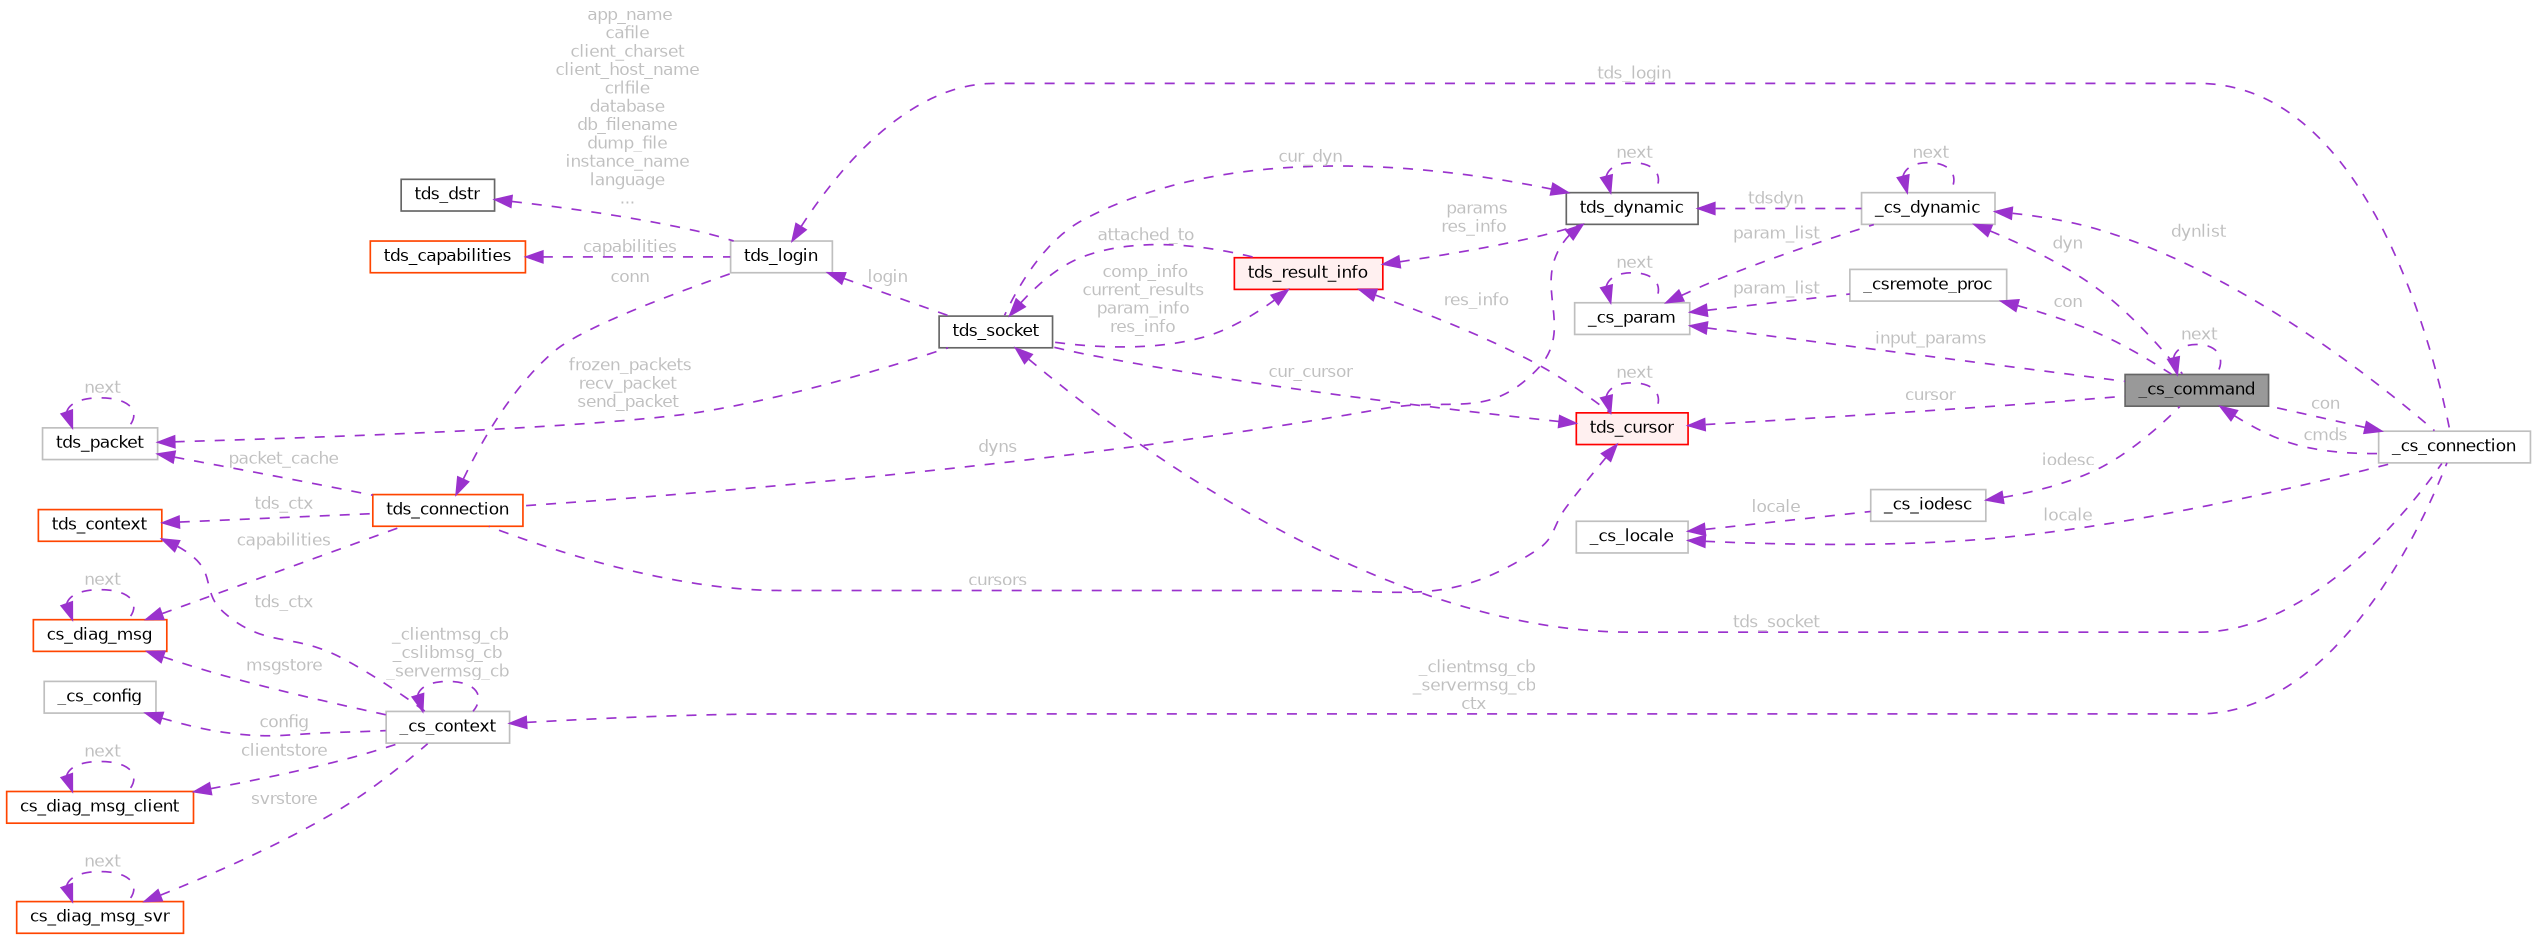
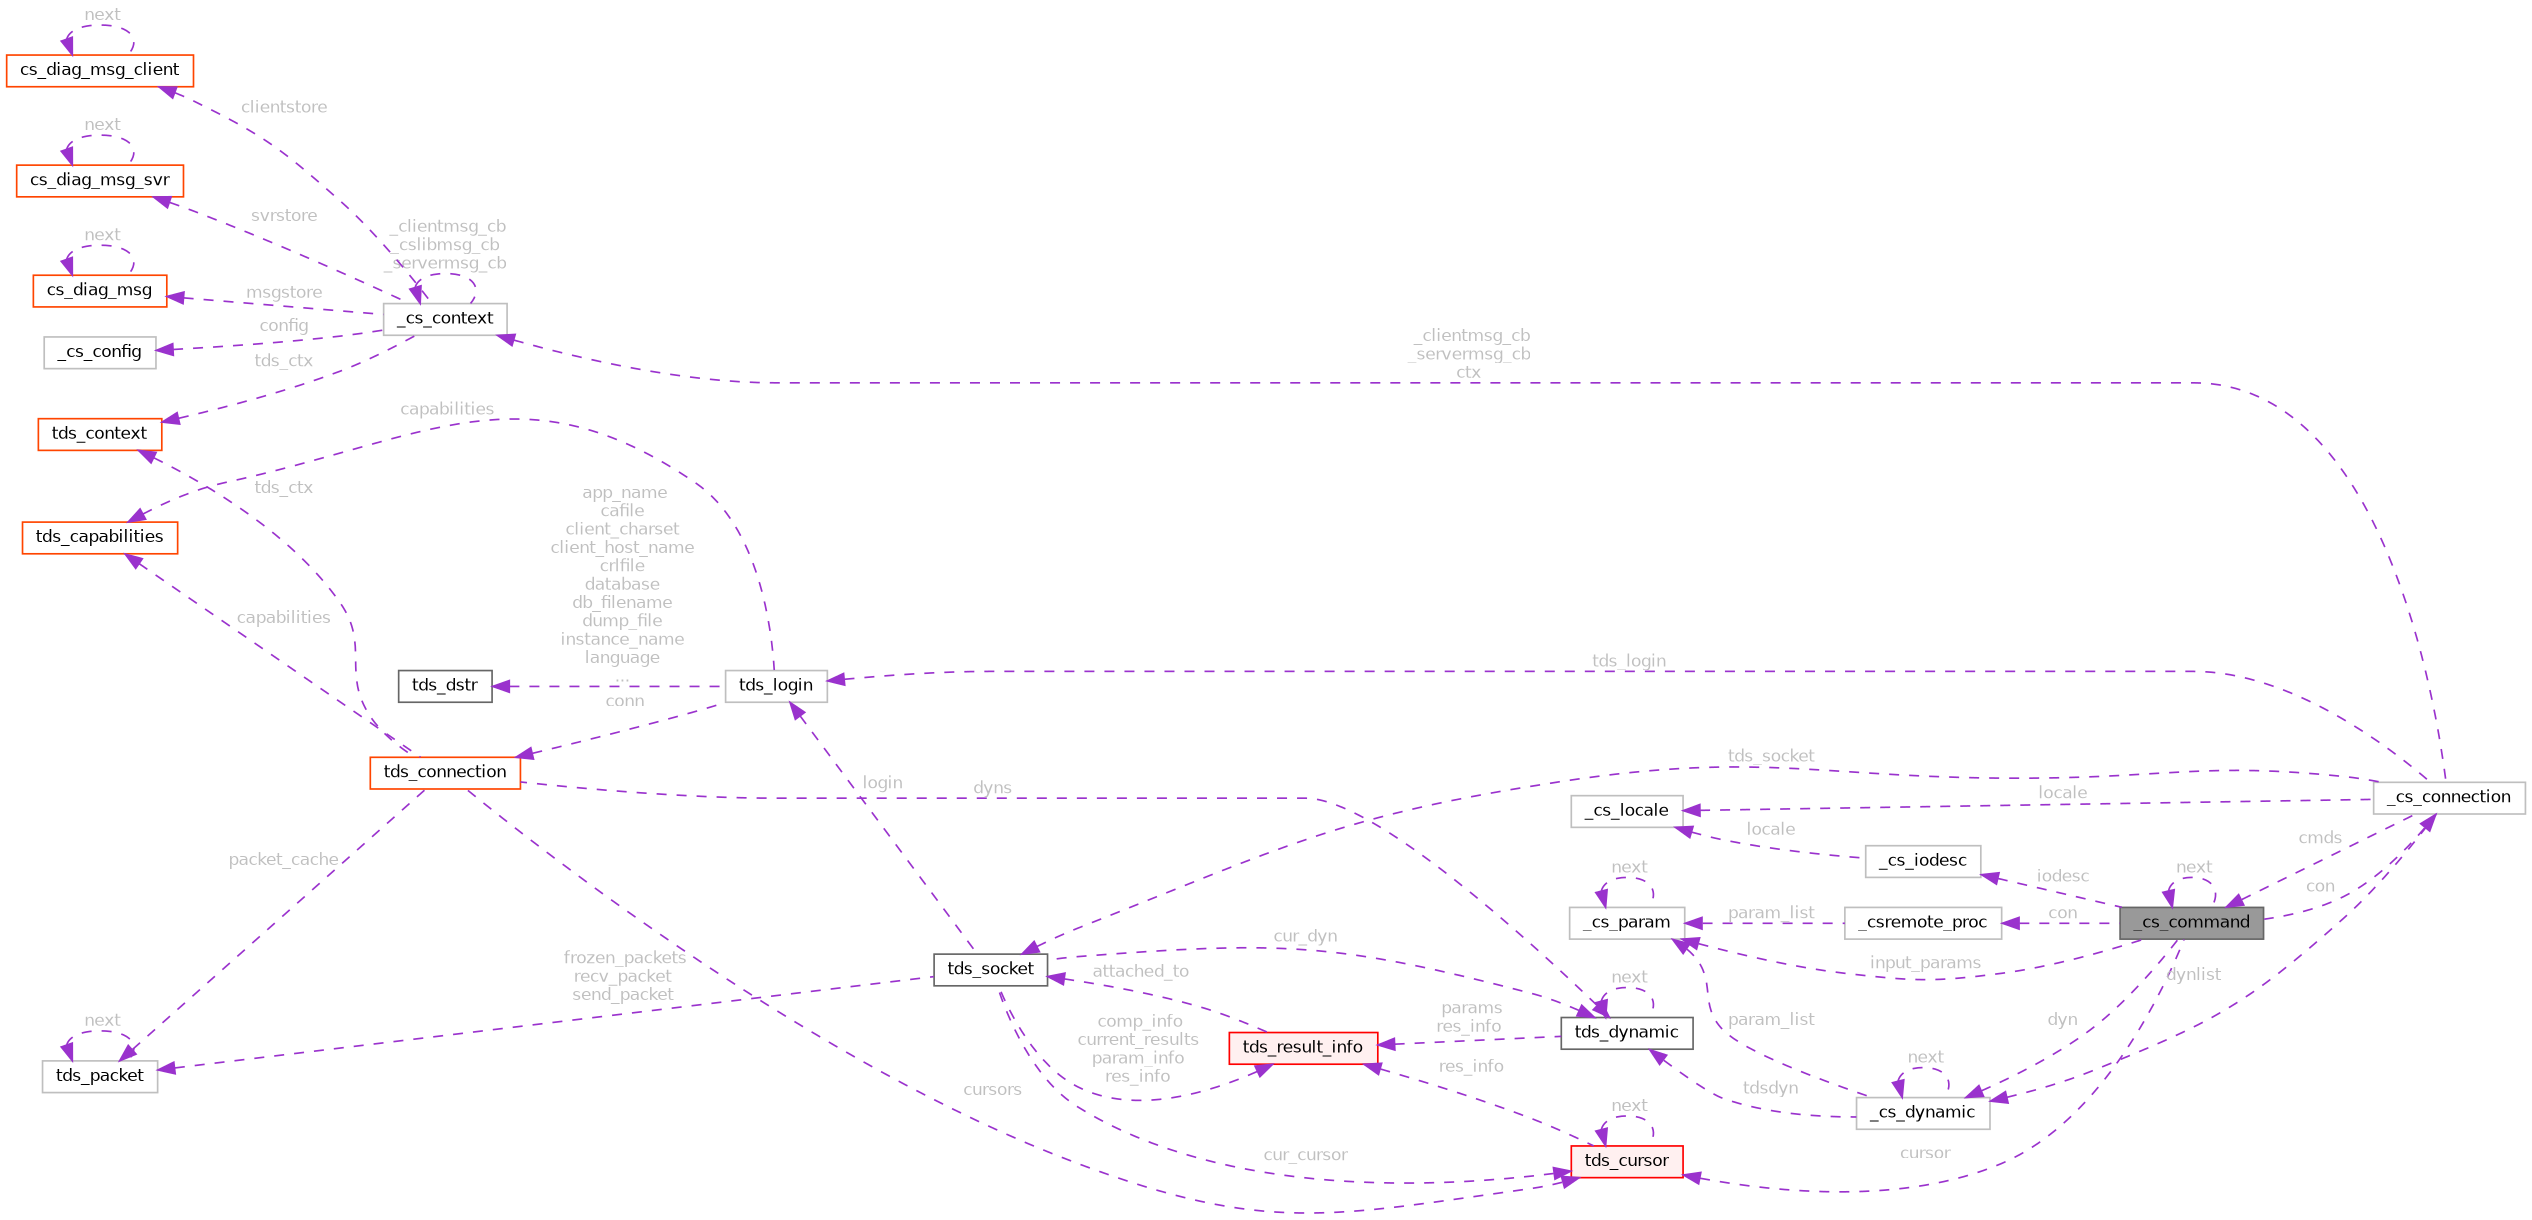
  digraph {
    rankdir=LR
    node [color=grey75 fillcolor=white fontname=Helvetica fontsize=10 shape=box style=filled]
    edge [color=darkorchid3 dir=back fontcolor=grey fontname=Helvetica fontsize=10 labelfontname=Helvetica labelfontsize=10 style=dashed]
    n1 [color=gray40 fillcolor=grey60 fontcolor=black height=0.2 label=_cs_command width=0.4]
    n2 [height=0.2 label=_cs_connection width=0.4]
    n3 [height=0.2 label=_cs_context width=0.4]
    n4 [color=orangered height=0.2 label=cs_diag_msg_client width=0.4]
    n5 [color=orangered height=0.2 label=cs_diag_msg_svr width=0.4]
    n6 [color=orangered height=0.2 label=cs_diag_msg width=0.4]
    n7 [color=orangered height=0.2 label=tds_context width=0.4]
    n8 [color=orangered height=0.2 label=tds_connection width=0.4]
    n9 [height=0.2 label=tds_login width=0.4]
    n10 [height=0.2 label=_cs_config width=0.4]
    n11 [color=gray40 height=0.2 label=tds_socket width=0.4]
    n12 [color=red fillcolor="#FFF0F0" height=0.2 label=tds_result_info width=0.4]
    n13 [color=gray40 height=0.2 label=tds_dstr width=0.4]
    n14 [color=orangered height=0.2 label=tds_capabilities width=0.4]
    n15 [color=red fillcolor="#FFF0F0" height=0.2 label=tds_cursor width=0.4]
    n16 [color=gray40 height=0.2 label=tds_dynamic width=0.4]
    n17 [height=0.2 label=_cs_dynamic width=0.4]
    n18 [height=0.2 label=tds_packet width=0.4]
    n19 [height=0.2 label=_cs_locale width=0.4]
    n20 [height=0.2 label=_cs_iodesc width=0.4]
    n21 [height=0.2 label=_cs_param width=0.4]
    n22 [height=0.2 label=_csremote_proc width=0.4]
    n1 -> n1 [label=" next"]
    n1 -> n2 [label=" cmds"]
    n2 -> n1 [label=" con"]
    n3 -> n2 [label=" _clientmsg_cb\n_servermsg_cb\nctx"]
    n3 -> n3 [label=" _clientmsg_cb\n_cslibmsg_cb\n_servermsg_cb"]
    n4 -> n3 [label=" clientstore"]
    n4 -> n4 [label=" next"]
    n5 -> n3 [label=" svrstore"]
    n5 -> n5 [label=" next"]
    n6 -> n3 [label=" msgstore"]
    n6 -> n6 [label=" next"]
    n7 -> n3 [label=" tds_ctx"]
    n7 -> n8 [label=" tds_ctx"]
    n8 -> n9 [label=" conn"]
    n9 -> n2 [label=" tds_login"]
    n9 -> n11 [label=" login"]
    n10 -> n3 [label=" config"]
    n11 -> n2 [label=" tds_socket"]
    n11 -> n12 [label=" attached_to"]
    n12 -> n11 [label=" comp_info\ncurrent_results\nparam_info\nres_info"]
    n12 -> n15 [label=" res_info"]
    n12 -> n16 [label=" params\nres_info"]
    n13 -> n9 [label=" app_name\ncafile\nclient_charset\nclient_host_name\ncrlfile\ndatabase\ndb_filename\ndump_file\ninstance_name\nlanguage\n..."]
-   n6 -> n8 [label=" capabilities"]
+   n14 -> n8 [label=" capabilities"]
    n14 -> n9 [label=" capabilities"]
    n15 -> n1 [label=" cursor"]
    n15 -> n8 [label=" cursors"]
    n15 -> n11 [label=" cur_cursor"]
    n15 -> n15 [label=" next"]
    n16 -> n8 [label=" dyns"]
    n16 -> n11 [label=" cur_dyn"]
    n16 -> n16 [label=" next"]
    n16 -> n17 [label=" tdsdyn"]
    n17 -> n1 [label=" dyn"]
    n17 -> n2 [label=" dynlist"]
    n17 -> n17 [label=" next"]
    n18 -> n8 [label=" packet_cache"]
    n18 -> n11 [label=" frozen_packets\nrecv_packet\nsend_packet"]
    n18 -> n18 [label=" next"]
    n19 -> n2 [label=" locale"]
    n19 -> n20 [label=" locale"]
    n20 -> n1 [label=" iodesc"]
    n21 -> n1 [label=" input_params"]
    n21 -> n17 [label=" param_list"]
    n21 -> n21 [label=" next"]
    n21 -> n22 [label=" param_list"]
    n22 -> n1 [label=" con"]
  }
